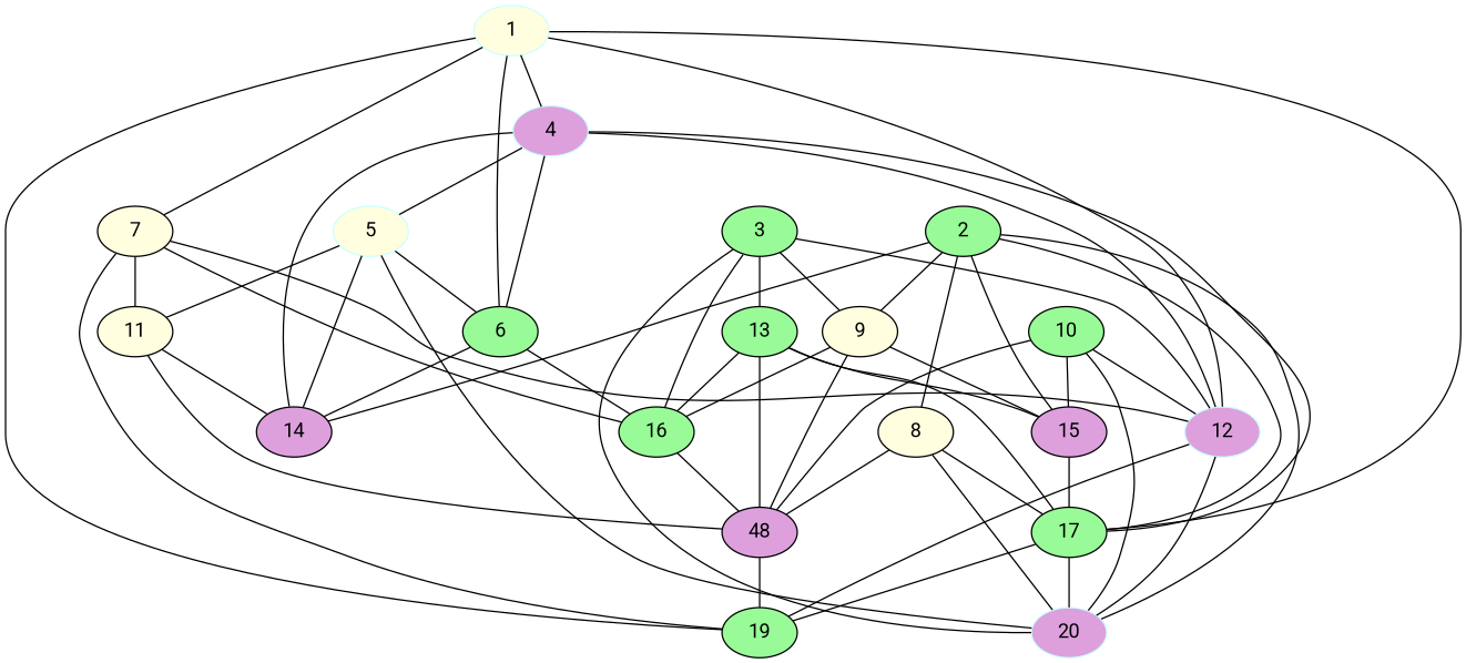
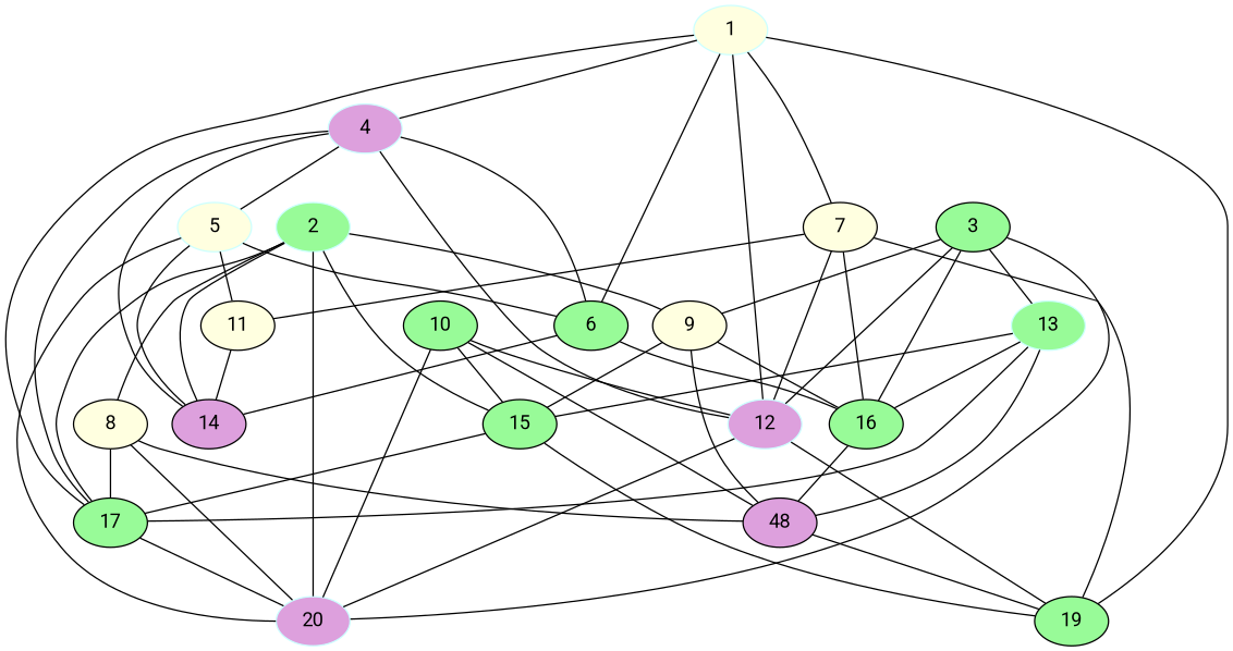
  graph {
    fontname=Roboto
    node [fillcolor=palegreen fontname=Roboto style=filled]
    edge [fontname=Roboto]
    4 [color="#CCFFFF" fillcolor=plum]
    5 [color="#CCFFFF" fillcolor=lightyellow]
    12 [color="#CCFFFF" fillcolor=plum]
    6
    17
    14 [fillcolor=plum]
    20 [color="#CCFFFF" fillcolor=plum]
    11 [fillcolor=lightyellow]
    19
    16
    n11 [fillcolor=plum label=48]
    1 [color="#CCFFFF" fillcolor=lightyellow]
    7 [fillcolor=lightyellow]
-   2
+   2 [color="#CCFFFF"]
    8 [fillcolor=lightyellow]
    9 [fillcolor=lightyellow]
-   15 [fillcolor=plum]
+   15
    3
-   13
+   13 [color="#CCFFFF"]
    10
    4 -- 5
    4 -- 12
    4 -- 6
    4 -- 17
    4 -- 14
    5 -- 6
    5 -- 14
    5 -- 20
    5 -- 11
    12 -- 20
    12 -- 19
    6 -- 14
    6 -- 16
    17 -- 20
    11 -- 14
-   11 -- n11
    16 -- n11
    n11 -- 19
    1 -- 4
    1 -- 12
    1 -- 6
    1 -- 17
    1 -- 19
    1 -- 7
    7 -- 12
    7 -- 11
    7 -- 19
    7 -- 16
    2 -- 17
    2 -- 14
    2 -- 20
    2 -- 8
    2 -- 9
    2 -- 15
    8 -- 17
    8 -- 20
    8 -- n11
    9 -- 16
    9 -- n11
    9 -- 15
    15 -- 17
-   17 -- 19
+   15 -- 19
    3 -- 12
    3 -- 20
    3 -- 16
    3 -- 9
    3 -- 13
    13 -- 17
    13 -- 16
    13 -- n11
    13 -- 15
    10 -- 12
    10 -- 20
    10 -- n11
    10 -- 15
  }
